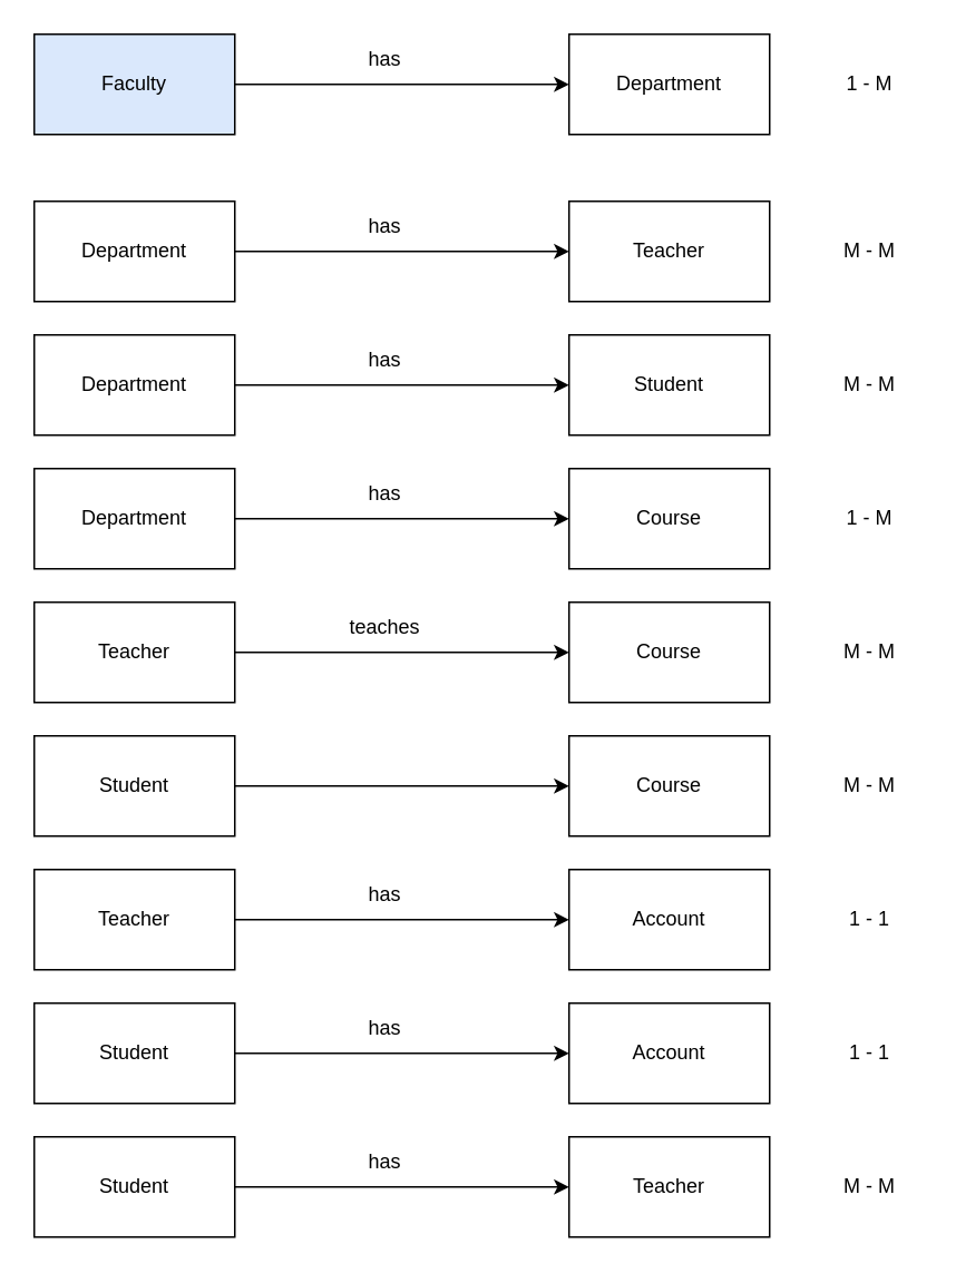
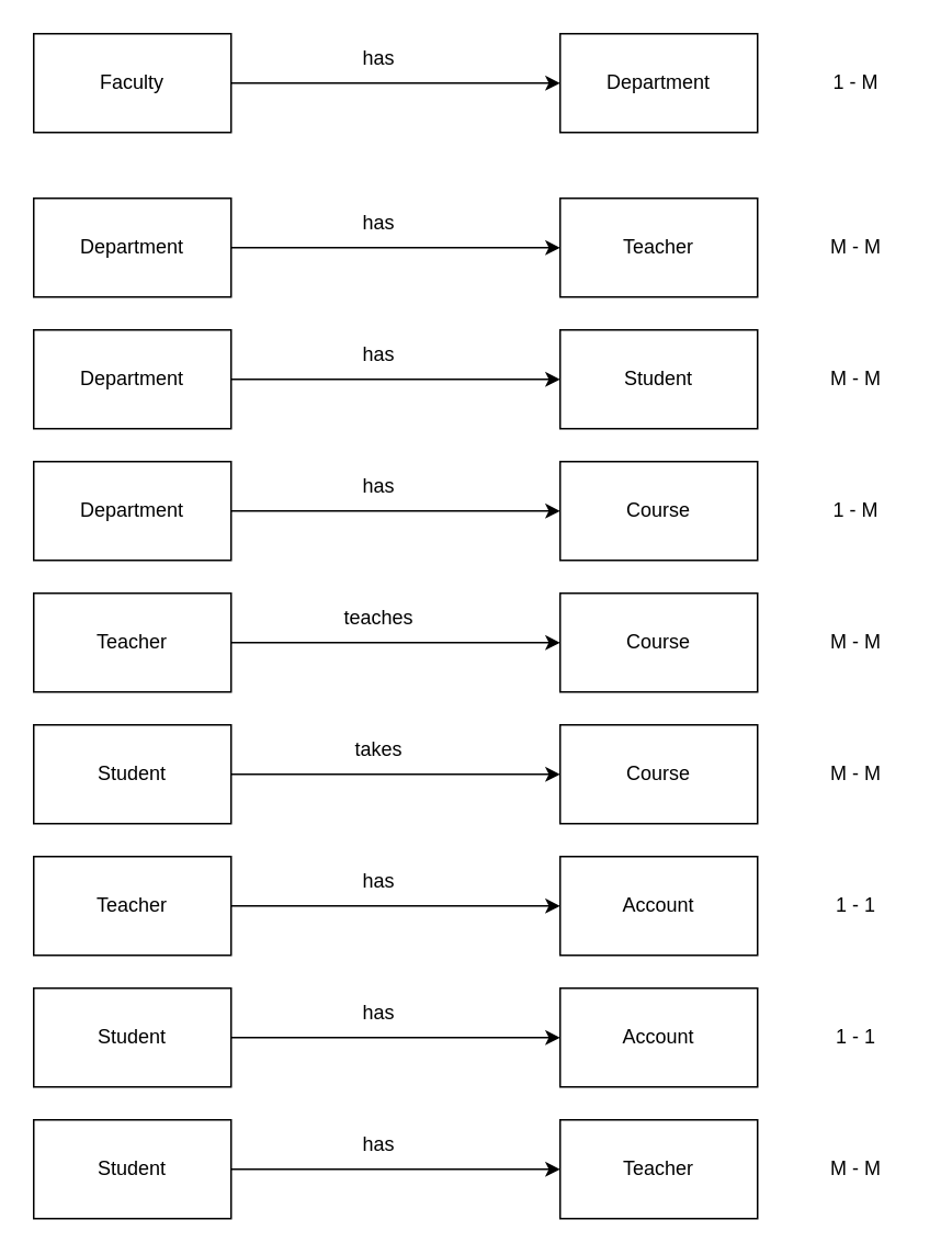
  <mxCell id="0" />
  <mxCell id="1" parent="0" />
  <mxCell id="2" style="edgeStyle=none;html=1;entryX=0;entryY=0.5;entryDx=0;entryDy=0;" parent="1" source="3" target="14" edge="1"><mxGeometry relative="1" as="geometry" /></mxCell>
- <mxCell id="3" value="Faculty" style="rounded=0;whiteSpace=wrap;html=1;fillColor=#dae8fc;" parent="1" vertex="1"><mxGeometry x="20" y="20" width="120" height="60" as="geometry" /></mxCell>
+ <mxCell id="3" value="Faculty" style="rounded=0;whiteSpace=wrap;html=1;" parent="1" vertex="1"><mxGeometry x="20" y="20" width="120" height="60" as="geometry" /></mxCell>
  <mxCell id="4" style="edgeStyle=none;html=1;entryX=0;entryY=0.5;entryDx=0;entryDy=0;" parent="1" source="5" target="6" edge="1"><mxGeometry relative="1" as="geometry" /></mxCell>
  <mxCell id="5" value="Department" style="rounded=0;whiteSpace=wrap;html=1;" parent="1" vertex="1"><mxGeometry x="20" y="200" width="120" height="60" as="geometry" /></mxCell>
  <mxCell id="6" value="Student" style="rounded=0;whiteSpace=wrap;html=1;" parent="1" vertex="1"><mxGeometry x="340" y="200" width="120" height="60" as="geometry" /></mxCell>
  <mxCell id="7" value="Account" style="rounded=0;whiteSpace=wrap;html=1;" parent="1" vertex="1"><mxGeometry x="340" y="520" width="120" height="60" as="geometry" /></mxCell>
  <mxCell id="8" value="Course" style="rounded=0;whiteSpace=wrap;html=1;" parent="1" vertex="1"><mxGeometry x="340" y="280" width="120" height="60" as="geometry" /></mxCell>
  <mxCell id="9" value="Teacher" style="rounded=0;whiteSpace=wrap;html=1;" parent="1" vertex="1"><mxGeometry x="340" y="120" width="120" height="60" as="geometry" /></mxCell>
  <mxCell id="10" style="edgeStyle=none;html=1;exitX=1;exitY=0.5;exitDx=0;exitDy=0;entryX=0;entryY=0.5;entryDx=0;entryDy=0;" parent="1" source="11" target="9" edge="1"><mxGeometry relative="1" as="geometry" /></mxCell>
  <mxCell id="11" value="Department" style="rounded=0;whiteSpace=wrap;html=1;" parent="1" vertex="1"><mxGeometry x="20" y="120" width="120" height="60" as="geometry" /></mxCell>
  <mxCell id="12" style="edgeStyle=none;html=1;entryX=0;entryY=0.5;entryDx=0;entryDy=0;" parent="1" source="13" target="8" edge="1"><mxGeometry relative="1" as="geometry" /></mxCell>
  <mxCell id="13" value="Department" style="rounded=0;whiteSpace=wrap;html=1;" parent="1" vertex="1"><mxGeometry x="20" y="280" width="120" height="60" as="geometry" /></mxCell>
  <mxCell id="14" value="Department" style="rounded=0;whiteSpace=wrap;html=1;" parent="1" vertex="1"><mxGeometry x="340" y="20" width="120" height="60" as="geometry" /></mxCell>
  <mxCell id="15" style="edgeStyle=none;html=1;entryX=0;entryY=0.5;entryDx=0;entryDy=0;" parent="1" source="16" target="19" edge="1"><mxGeometry relative="1" as="geometry" /></mxCell>
  <mxCell id="16" value="Student" style="rounded=0;whiteSpace=wrap;html=1;" parent="1" vertex="1"><mxGeometry x="20" y="600" width="120" height="60" as="geometry" /></mxCell>
  <mxCell id="17" style="edgeStyle=none;html=1;entryX=0;entryY=0.5;entryDx=0;entryDy=0;entryPerimeter=0;" parent="1" source="18" target="7" edge="1"><mxGeometry relative="1" as="geometry" /></mxCell>
  <mxCell id="18" value="Teacher" style="rounded=0;whiteSpace=wrap;html=1;" parent="1" vertex="1"><mxGeometry x="20" y="520" width="120" height="60" as="geometry" /></mxCell>
  <mxCell id="19" value="Account" style="rounded=0;whiteSpace=wrap;html=1;" parent="1" vertex="1"><mxGeometry x="340" y="600" width="120" height="60" as="geometry" /></mxCell>
  <mxCell id="20" style="edgeStyle=none;html=1;entryX=0;entryY=0.5;entryDx=0;entryDy=0;" parent="1" source="21" target="25" edge="1"><mxGeometry relative="1" as="geometry" /></mxCell>
  <mxCell id="21" value="Student" style="rounded=0;whiteSpace=wrap;html=1;" parent="1" vertex="1"><mxGeometry x="20" y="440" width="120" height="60" as="geometry" /></mxCell>
  <mxCell id="22" style="edgeStyle=none;html=1;entryX=0;entryY=0.5;entryDx=0;entryDy=0;" parent="1" source="23" target="24" edge="1"><mxGeometry relative="1" as="geometry" /></mxCell>
  <mxCell id="23" value="Teacher" style="rounded=0;whiteSpace=wrap;html=1;" parent="1" vertex="1"><mxGeometry x="20" y="360" width="120" height="60" as="geometry" /></mxCell>
  <mxCell id="24" value="Course" style="rounded=0;whiteSpace=wrap;html=1;" parent="1" vertex="1"><mxGeometry x="340" y="360" width="120" height="60" as="geometry" /></mxCell>
  <mxCell id="25" value="Course" style="rounded=0;whiteSpace=wrap;html=1;" parent="1" vertex="1"><mxGeometry x="340" y="440" width="120" height="60" as="geometry" /></mxCell>
  <mxCell id="26" value="has" style="text;html=1;strokeColor=none;fillColor=none;align=center;verticalAlign=middle;whiteSpace=wrap;rounded=0;" parent="1" vertex="1"><mxGeometry x="200" y="120" width="60" height="30" as="geometry" /></mxCell>
  <mxCell id="27" value="has" style="text;html=1;strokeColor=none;fillColor=none;align=center;verticalAlign=middle;whiteSpace=wrap;rounded=0;" parent="1" vertex="1"><mxGeometry x="200" y="200" width="60" height="30" as="geometry" /></mxCell>
  <mxCell id="28" value="has" style="text;html=1;strokeColor=none;fillColor=none;align=center;verticalAlign=middle;whiteSpace=wrap;rounded=0;" parent="1" vertex="1"><mxGeometry x="200" y="280" width="60" height="30" as="geometry" /></mxCell>
  <mxCell id="29" value="teaches" style="text;html=1;strokeColor=none;fillColor=none;align=center;verticalAlign=middle;whiteSpace=wrap;rounded=0;" parent="1" vertex="1"><mxGeometry x="200" y="360" width="60" height="30" as="geometry" /></mxCell>
+ <mxCell id="30" value="takes" style="text;html=1;strokeColor=none;fillColor=none;align=center;verticalAlign=middle;whiteSpace=wrap;rounded=0;" parent="1" vertex="1"><mxGeometry x="200" y="440" width="60" height="30" as="geometry" /></mxCell>
  <mxCell id="31" value="has" style="text;html=1;strokeColor=none;fillColor=none;align=center;verticalAlign=middle;whiteSpace=wrap;rounded=0;" parent="1" vertex="1"><mxGeometry x="200" y="520" width="60" height="30" as="geometry" /></mxCell>
  <mxCell id="32" value="has" style="text;html=1;strokeColor=none;fillColor=none;align=center;verticalAlign=middle;whiteSpace=wrap;rounded=0;" parent="1" vertex="1"><mxGeometry x="200" y="600" width="60" height="30" as="geometry" /></mxCell>
  <mxCell id="33" value="M - M" style="text;html=1;strokeColor=none;fillColor=none;align=center;verticalAlign=middle;whiteSpace=wrap;rounded=0;" parent="1" vertex="1"><mxGeometry x="490" y="135" width="60" height="30" as="geometry" /></mxCell>
  <mxCell id="34" value="M - M" style="text;html=1;strokeColor=none;fillColor=none;align=center;verticalAlign=middle;whiteSpace=wrap;rounded=0;" parent="1" vertex="1"><mxGeometry x="490" y="215" width="60" height="30" as="geometry" /></mxCell>
  <mxCell id="35" value="1 - M" style="text;html=1;strokeColor=none;fillColor=none;align=center;verticalAlign=middle;whiteSpace=wrap;rounded=0;" parent="1" vertex="1"><mxGeometry x="490" y="295" width="60" height="30" as="geometry" /></mxCell>
  <mxCell id="36" value="M - M" style="text;html=1;strokeColor=none;fillColor=none;align=center;verticalAlign=middle;whiteSpace=wrap;rounded=0;" parent="1" vertex="1"><mxGeometry x="490" y="375" width="60" height="30" as="geometry" /></mxCell>
  <mxCell id="37" value="M - M" style="text;html=1;strokeColor=none;fillColor=none;align=center;verticalAlign=middle;whiteSpace=wrap;rounded=0;" parent="1" vertex="1"><mxGeometry x="490" y="455" width="60" height="30" as="geometry" /></mxCell>
  <mxCell id="38" value="1 - 1" style="text;html=1;strokeColor=none;fillColor=none;align=center;verticalAlign=middle;whiteSpace=wrap;rounded=0;" parent="1" vertex="1"><mxGeometry x="490" y="535" width="60" height="30" as="geometry" /></mxCell>
  <mxCell id="39" value="1 - 1" style="text;html=1;strokeColor=none;fillColor=none;align=center;verticalAlign=middle;whiteSpace=wrap;rounded=0;" parent="1" vertex="1"><mxGeometry x="490" y="615" width="60" height="30" as="geometry" /></mxCell>
  <mxCell id="40" value="has" style="text;html=1;strokeColor=none;fillColor=none;align=center;verticalAlign=middle;whiteSpace=wrap;rounded=0;" parent="1" vertex="1"><mxGeometry x="200" y="20" width="60" height="30" as="geometry" /></mxCell>
  <mxCell id="41" value="1 - M" style="text;html=1;strokeColor=none;fillColor=none;align=center;verticalAlign=middle;whiteSpace=wrap;rounded=0;" parent="1" vertex="1"><mxGeometry x="490" y="35" width="60" height="30" as="geometry" /></mxCell>
  <mxCell id="42" style="edgeStyle=none;html=1;entryX=0;entryY=0.5;entryDx=0;entryDy=0;" parent="1" source="43" target="44" edge="1"><mxGeometry relative="1" as="geometry" /></mxCell>
  <mxCell id="43" value="Student" style="rounded=0;whiteSpace=wrap;html=1;" parent="1" vertex="1"><mxGeometry x="20" y="680" width="120" height="60" as="geometry" /></mxCell>
  <mxCell id="44" value="Teacher" style="rounded=0;whiteSpace=wrap;html=1;" parent="1" vertex="1"><mxGeometry x="340" y="680" width="120" height="60" as="geometry" /></mxCell>
  <mxCell id="45" value="M - M" style="text;html=1;strokeColor=none;fillColor=none;align=center;verticalAlign=middle;whiteSpace=wrap;rounded=0;" parent="1" vertex="1"><mxGeometry x="490" y="695" width="60" height="30" as="geometry" /></mxCell>
  <mxCell id="46" value="has" style="text;html=1;strokeColor=none;fillColor=none;align=center;verticalAlign=middle;whiteSpace=wrap;rounded=0;" parent="1" vertex="1"><mxGeometry x="200" y="680" width="60" height="30" as="geometry" /></mxCell>
